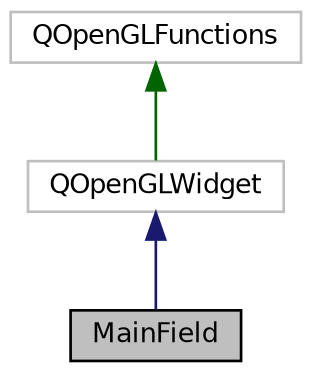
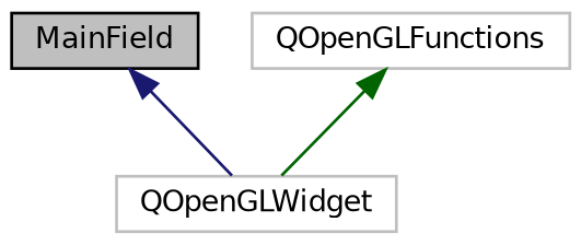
  digraph {
    node [color=grey75 fillcolor=white fontname=Helvetica fontsize=10 shape=record style=filled]
    edge [dir=back fontname=Helvetica fontsize=10 labelfontname=Helvetica labelfontsize=10 style=solid]
    n1 [color=black fillcolor=grey75 fontcolor=black height=0.2 label=MainField width=0.4]
    n2 [height=0.2 label=QOpenGLWidget width=0.4]
    n3 [height=0.2 label=QOpenGLFunctions width=0.4]
-   n2 -> n1 [color=midnightblue]
+   n1 -> n2 [color=midnightblue]
    n3 -> n2 [color=darkgreen]
  }
